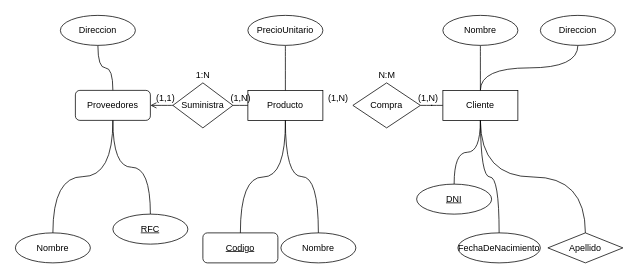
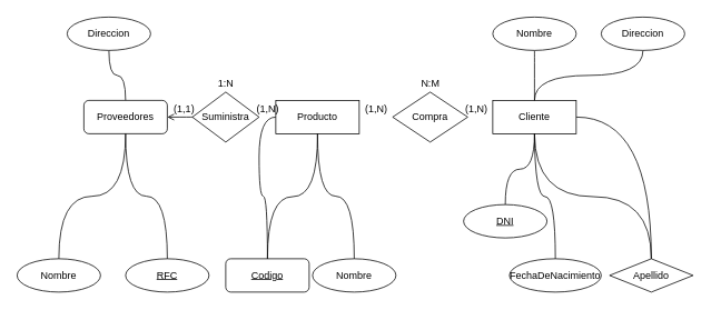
  <mxCell id="0" />
  <mxCell id="1" parent="0" />
  <mxCell id="2" style="edgeStyle=orthogonalEdgeStyle;curved=1;rounded=0;orthogonalLoop=1;jettySize=auto;html=1;entryX=0.5;entryY=1;entryDx=0;entryDy=0;endArrow=none;endFill=0;" parent="1" source="3" target="22" edge="1"><mxGeometry relative="1" as="geometry" /></mxCell>
  <mxCell id="3" value="Proveedores" style="whiteSpace=wrap;html=1;align=center;rounded=1;" parent="1" vertex="1"><mxGeometry x="100" y="120" width="100" height="40" as="geometry" /></mxCell>
- <mxCell id="4" style="edgeStyle=orthogonalEdgeStyle;curved=1;rounded=0;orthogonalLoop=1;jettySize=auto;html=1;exitX=0;exitY=0.5;exitDx=0;exitDy=0;entryX=1;entryY=0.5;entryDx=0;entryDy=0;endArrow=none;endFill=0;" parent="1" source="5" target="28" edge="1"><mxGeometry relative="1" as="geometry" /></mxCell>
+ <mxCell id="4" style="edgeStyle=orthogonalEdgeStyle;curved=1;rounded=0;orthogonalLoop=1;jettySize=auto;html=1;exitX=0;exitY=0.5;exitDx=0;exitDy=0;endArrow=none;endFill=0;" parent="1" source="5" target="21" edge="1"><mxGeometry relative="1" as="geometry" /></mxCell>
  <mxCell id="5" value="Producto" style="whiteSpace=wrap;html=1;align=center;" parent="1" vertex="1"><mxGeometry x="330" y="120" width="100" height="40" as="geometry" /></mxCell>
- <mxCell id="6" style="edgeStyle=orthogonalEdgeStyle;rounded=0;orthogonalLoop=1;jettySize=auto;html=1;endArrow=none;endFill=0;curved=1;" parent="1" source="7" target="29" edge="1"><mxGeometry relative="1" as="geometry" /></mxCell>
+ <mxCell id="6" style="edgeStyle=orthogonalEdgeStyle;rounded=0;orthogonalLoop=1;jettySize=auto;html=1;endArrow=none;endFill=0;curved=1;" parent="1" source="7" target="15" edge="1"><mxGeometry relative="1" as="geometry" /></mxCell>
  <mxCell id="7" value="Cliente" style="whiteSpace=wrap;html=1;align=center;" parent="1" vertex="1"><mxGeometry x="590" y="120" width="100" height="40" as="geometry" /></mxCell>
  <mxCell id="8" style="edgeStyle=orthogonalEdgeStyle;curved=1;rounded=0;orthogonalLoop=1;jettySize=auto;html=1;entryX=0.5;entryY=1;entryDx=0;entryDy=0;endArrow=none;endFill=0;" parent="1" source="9" target="5" edge="1"><mxGeometry relative="1" as="geometry" /></mxCell>
  <mxCell id="9" value="Nombre" style="ellipse;whiteSpace=wrap;html=1;align=center;" parent="1" vertex="1"><mxGeometry x="374" y="310" width="100" height="40" as="geometry" /></mxCell>
  <mxCell id="10" style="edgeStyle=orthogonalEdgeStyle;curved=1;rounded=0;orthogonalLoop=1;jettySize=auto;html=1;entryX=0.5;entryY=0;entryDx=0;entryDy=0;endArrow=none;endFill=0;" parent="1" source="11" target="7" edge="1"><mxGeometry relative="1" as="geometry" /></mxCell>
  <mxCell id="11" value="Nombre" style="ellipse;whiteSpace=wrap;html=1;align=center;" parent="1" vertex="1"><mxGeometry x="590" y="20" width="100" height="40" as="geometry" /></mxCell>
- <mxCell id="12" style="edgeStyle=orthogonalEdgeStyle;curved=1;rounded=0;orthogonalLoop=1;jettySize=auto;html=1;exitX=0.5;exitY=1;exitDx=0;exitDy=0;entryX=0.5;entryY=0;entryDx=0;entryDy=0;endArrow=none;endFill=0;" parent="1" source="13" target="5" edge="1"><mxGeometry relative="1" as="geometry" /></mxCell>
- <mxCell id="13" value="PrecioUnitario" style="ellipse;whiteSpace=wrap;html=1;align=center;" parent="1" vertex="1"><mxGeometry x="330" y="20" width="100" height="40" as="geometry" /></mxCell>
  <mxCell id="14" style="edgeStyle=orthogonalEdgeStyle;curved=1;rounded=0;orthogonalLoop=1;jettySize=auto;html=1;endArrow=none;endFill=0;exitX=0.5;exitY=0;exitDx=0;exitDy=0;" parent="1" source="15" edge="1"><mxGeometry relative="1" as="geometry"><mxPoint x="640" y="160" as="targetPoint" /></mxGeometry></mxCell>
  <mxCell id="15" value="Apellido" style="rhombus;whiteSpace=wrap;html=1;align=center;" parent="1" vertex="1"><mxGeometry x="730" y="310" width="100" height="40" as="geometry" /></mxCell>
  <mxCell id="16" style="edgeStyle=orthogonalEdgeStyle;curved=1;rounded=0;orthogonalLoop=1;jettySize=auto;html=1;endArrow=none;endFill=0;" parent="1" source="17" edge="1"><mxGeometry relative="1" as="geometry"><mxPoint x="640" y="160" as="targetPoint" /></mxGeometry></mxCell>
  <mxCell id="17" value="FechaDeNacimiento" style="ellipse;whiteSpace=wrap;html=1;align=center;" parent="1" vertex="1"><mxGeometry x="610" y="310" width="110" height="40" as="geometry" /></mxCell>
  <mxCell id="18" style="edgeStyle=orthogonalEdgeStyle;curved=1;rounded=0;orthogonalLoop=1;jettySize=auto;html=1;entryX=0.5;entryY=1;entryDx=0;entryDy=0;endArrow=none;endFill=0;" parent="1" source="19" target="7" edge="1"><mxGeometry relative="1" as="geometry" /></mxCell>
  <mxCell id="19" value="&lt;u&gt;DNI&lt;/u&gt;" style="ellipse;whiteSpace=wrap;html=1;align=center;" parent="1" vertex="1"><mxGeometry x="555" y="245" width="100" height="40" as="geometry" /></mxCell>
  <mxCell id="20" style="edgeStyle=orthogonalEdgeStyle;curved=1;rounded=0;orthogonalLoop=1;jettySize=auto;html=1;endArrow=none;endFill=0;exitX=0.5;exitY=0;exitDx=0;exitDy=0;" parent="1" source="21" edge="1"><mxGeometry relative="1" as="geometry"><mxPoint x="380" y="160" as="targetPoint" /></mxGeometry></mxCell>
  <mxCell id="21" value="&lt;u&gt;Codigo&lt;/u&gt;" style="whiteSpace=wrap;html=1;align=center;rounded=1;" parent="1" vertex="1"><mxGeometry x="270" y="310" width="100" height="40" as="geometry" /></mxCell>
  <mxCell id="22" value="Direccion" style="ellipse;whiteSpace=wrap;html=1;align=center;" parent="1" vertex="1"><mxGeometry x="80" y="20" width="100" height="40" as="geometry" /></mxCell>
  <mxCell id="23" style="edgeStyle=orthogonalEdgeStyle;curved=1;rounded=0;orthogonalLoop=1;jettySize=auto;html=1;exitX=0.5;exitY=0;exitDx=0;exitDy=0;entryX=0.5;entryY=1;entryDx=0;entryDy=0;endArrow=none;endFill=0;" parent="1" source="24" target="3" edge="1"><mxGeometry relative="1" as="geometry" /></mxCell>
- <mxCell id="24" value="&lt;u&gt;RFC&lt;/u&gt;" style="ellipse;whiteSpace=wrap;html=1;align=center;" parent="1" vertex="1"><mxGeometry x="150" y="285" width="100" height="40" as="geometry" /></mxCell>
+ <mxCell id="24" value="&lt;u&gt;RFC&lt;/u&gt;" style="ellipse;whiteSpace=wrap;html=1;align=center;" parent="1" vertex="1"><mxGeometry x="150" y="310" width="100" height="40" as="geometry" /></mxCell>
  <mxCell id="25" style="edgeStyle=orthogonalEdgeStyle;curved=1;rounded=0;orthogonalLoop=1;jettySize=auto;html=1;endArrow=none;endFill=0;" parent="1" source="26" target="3" edge="1"><mxGeometry relative="1" as="geometry" /></mxCell>
  <mxCell id="26" value="Nombre" style="ellipse;whiteSpace=wrap;html=1;align=center;" parent="1" vertex="1"><mxGeometry x="20" y="310" width="100" height="40" as="geometry" /></mxCell>
  <mxCell id="27" style="edgeStyle=orthogonalEdgeStyle;curved=1;rounded=0;orthogonalLoop=1;jettySize=auto;html=1;exitX=0;exitY=0.5;exitDx=0;exitDy=0;entryX=1;entryY=0.5;entryDx=0;entryDy=0;endArrow=open;endFill=0;" parent="1" source="28" target="3" edge="1"><mxGeometry relative="1" as="geometry" /></mxCell>
  <mxCell id="28" value="Suministra" style="shape=rhombus;perimeter=rhombusPerimeter;whiteSpace=wrap;html=1;align=center;" parent="1" vertex="1"><mxGeometry x="230" y="110" width="80" height="60" as="geometry" /></mxCell>
  <mxCell id="29" value="Compra" style="shape=rhombus;perimeter=rhombusPerimeter;whiteSpace=wrap;html=1;align=center;" parent="1" vertex="1"><mxGeometry x="470" y="110" width="90" height="60" as="geometry" /></mxCell>
  <mxCell id="30" style="edgeStyle=orthogonalEdgeStyle;rounded=0;orthogonalLoop=1;jettySize=auto;html=1;entryX=0.5;entryY=0;entryDx=0;entryDy=0;endArrow=none;endFill=0;curved=1;exitX=0.5;exitY=1;exitDx=0;exitDy=0;" edge="1" parent="1" source="31" target="7"><mxGeometry relative="1" as="geometry" /></mxCell>
  <mxCell id="31" value="Direccion" style="ellipse;whiteSpace=wrap;html=1;align=center;" vertex="1" parent="1"><mxGeometry x="720" y="20" width="100" height="40" as="geometry" /></mxCell>
  <mxCell id="32" value="(1,N)" style="text;html=1;align=center;verticalAlign=middle;resizable=0;points=[];autosize=1;" vertex="1" parent="1"><mxGeometry x="430" y="120" width="40" height="20" as="geometry" /></mxCell>
  <mxCell id="33" value="(1,N)" style="text;html=1;align=center;verticalAlign=middle;resizable=0;points=[];autosize=1;" vertex="1" parent="1"><mxGeometry x="550" y="120" width="40" height="20" as="geometry" /></mxCell>
  <mxCell id="34" value="N:M" style="text;html=1;align=center;verticalAlign=middle;resizable=0;points=[];autosize=1;" vertex="1" parent="1"><mxGeometry x="495" y="90" width="40" height="20" as="geometry" /></mxCell>
  <mxCell id="35" value="(1,1)" style="text;html=1;align=center;verticalAlign=middle;resizable=0;points=[];autosize=1;" vertex="1" parent="1"><mxGeometry x="200" y="120" width="40" height="20" as="geometry" /></mxCell>
  <mxCell id="36" value="(1,N)" style="text;html=1;align=center;verticalAlign=middle;resizable=0;points=[];autosize=1;" vertex="1" parent="1"><mxGeometry x="300" y="120" width="40" height="20" as="geometry" /></mxCell>
  <mxCell id="37" value="1:N" style="text;html=1;align=center;verticalAlign=middle;resizable=0;points=[];autosize=1;" vertex="1" parent="1"><mxGeometry x="255" y="90" width="30" height="20" as="geometry" /></mxCell>
